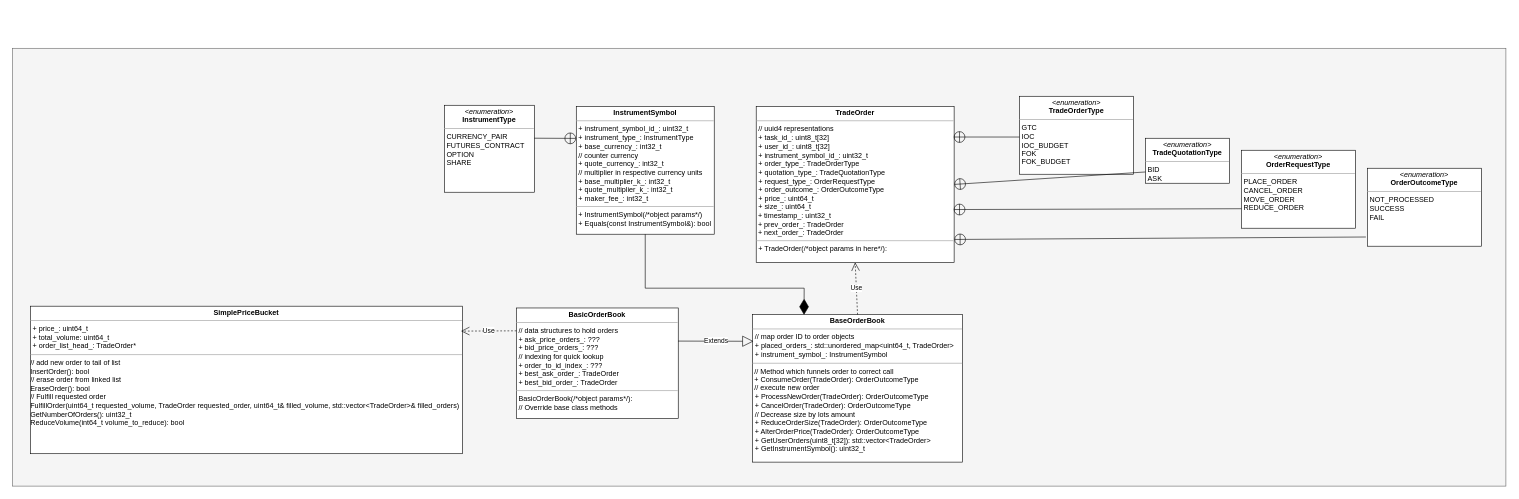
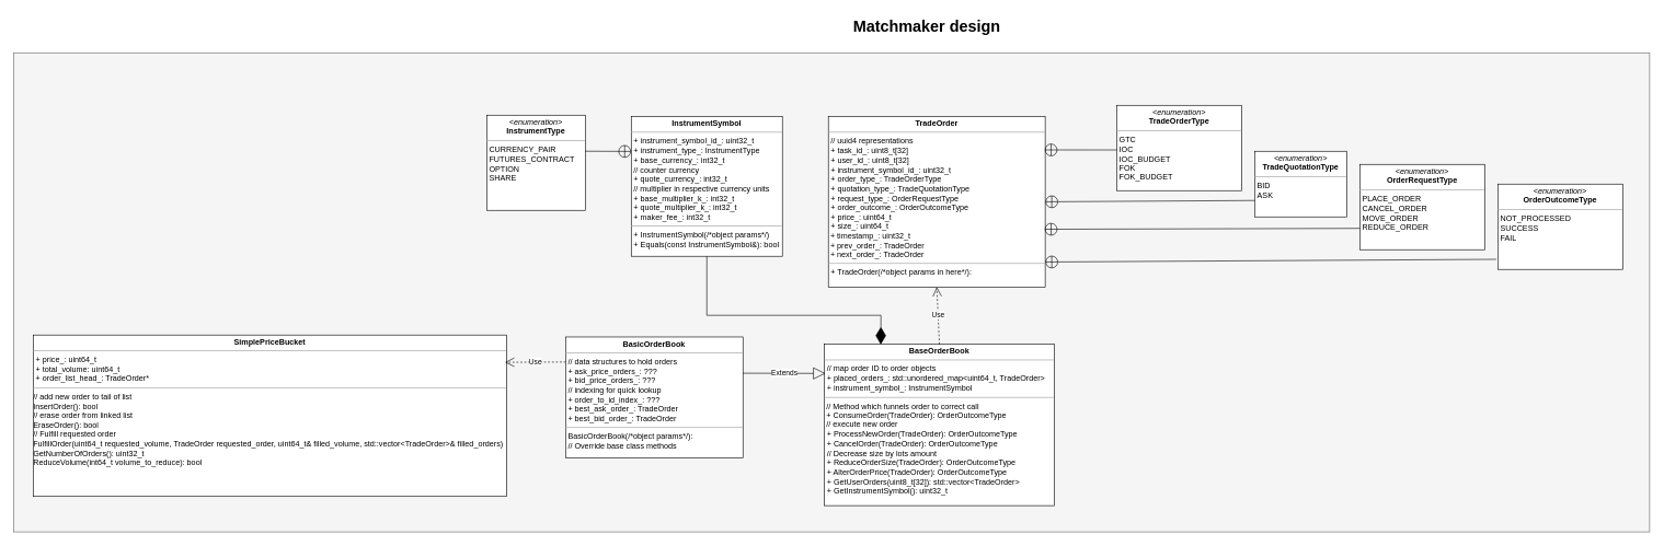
  <mxCell id="0" />
  <mxCell id="1" parent="0" />
  <mxCell id="2" value="" style="rounded=0;whiteSpace=wrap;html=1;fillColor=#f5f5f5;fontColor=#333333;strokeColor=#666666;" parent="1" vertex="1"><mxGeometry x="20" y="80" width="2490" height="730" as="geometry" /></mxCell>
  <mxCell id="3" value="&lt;p style=&quot;margin:0px;margin-top:4px;text-align:center;&quot;&gt;&lt;i&gt;&amp;lt;enumeration&amp;gt;&lt;/i&gt;&lt;br&gt;&lt;b&gt;OrderRequestType&lt;/b&gt;&lt;/p&gt;&lt;hr size=&quot;1&quot;&gt;&lt;p style=&quot;margin:0px;margin-left:4px;&quot;&gt;&lt;span style=&quot;background-color: initial;&quot;&gt;PLACE_ORDER&lt;/span&gt;&lt;br&gt;&lt;/p&gt;&lt;p style=&quot;margin:0px;margin-left:4px;&quot;&gt;CANCEL_ORDER&lt;/p&gt;&lt;p style=&quot;margin:0px;margin-left:4px;&quot;&gt;MOVE_ORDER&lt;/p&gt;&lt;p style=&quot;margin:0px;margin-left:4px;&quot;&gt;REDUCE_ORDER&lt;/p&gt;&lt;p style=&quot;margin:0px;margin-left:4px;&quot;&gt;&lt;br&gt;&lt;/p&gt;" style="verticalAlign=top;align=left;overflow=fill;fontSize=12;fontFamily=Helvetica;html=1;" parent="1" vertex="1"><mxGeometry x="2069" y="250" width="190" height="130" as="geometry" /></mxCell>
  <mxCell id="4" value="&lt;p style=&quot;margin:0px;margin-top:4px;text-align:center;&quot;&gt;&lt;i&gt;&amp;lt;enumeration&amp;gt;&lt;/i&gt;&lt;br&gt;&lt;b&gt;TradeOrderType&lt;/b&gt;&lt;/p&gt;&lt;hr size=&quot;1&quot;&gt;&lt;p style=&quot;margin:0px;margin-left:4px;&quot;&gt;&lt;span style=&quot;background-color: initial;&quot;&gt;GTC&lt;/span&gt;&lt;br&gt;&lt;/p&gt;&lt;p style=&quot;margin:0px;margin-left:4px;&quot;&gt;IOC&lt;/p&gt;&lt;p style=&quot;margin:0px;margin-left:4px;&quot;&gt;IOC_BUDGET&lt;/p&gt;&lt;p style=&quot;margin:0px;margin-left:4px;&quot;&gt;FOK&lt;/p&gt;&lt;p style=&quot;margin:0px;margin-left:4px;&quot;&gt;FOK_BUDGET&lt;/p&gt;" style="verticalAlign=top;align=left;overflow=fill;fontSize=12;fontFamily=Helvetica;html=1;" parent="1" vertex="1"><mxGeometry x="1699" y="160" width="190" height="130" as="geometry" /></mxCell>
  <mxCell id="5" value="&lt;p style=&quot;margin:0px;margin-top:4px;text-align:center;&quot;&gt;&lt;b&gt;TradeOrder&lt;/b&gt;&lt;/p&gt;&lt;hr size=&quot;1&quot;&gt;&lt;p style=&quot;margin:0px;margin-left:4px;&quot;&gt;// uuid4 representations&lt;/p&gt;&lt;p style=&quot;margin:0px;margin-left:4px;&quot;&gt;+ task_id_: uint8_t[32]&lt;/p&gt;&lt;p style=&quot;margin:0px;margin-left:4px;&quot;&gt;+ user_id_: uint8_t[32]&lt;/p&gt;&lt;p style=&quot;margin:0px;margin-left:4px;&quot;&gt;&lt;span style=&quot;background-color: initial;&quot;&gt;+ instrument_symbol_id_: uint32_t&lt;/span&gt;&lt;/p&gt;&lt;p style=&quot;margin:0px;margin-left:4px;&quot;&gt;+ order_type_: TradeOrderType&lt;/p&gt;&lt;p style=&quot;margin:0px;margin-left:4px;&quot;&gt;+ quotation_type_: TradeQuotationType&lt;/p&gt;&lt;p style=&quot;margin:0px;margin-left:4px;&quot;&gt;+ request_type_: OrderRequestType&lt;/p&gt;&lt;p style=&quot;margin:0px;margin-left:4px;&quot;&gt;+ order_outcome_: OrderOutcomeType&lt;/p&gt;&lt;p style=&quot;margin:0px;margin-left:4px;&quot;&gt;+ price_: uint64_t&lt;/p&gt;&lt;p style=&quot;margin:0px;margin-left:4px;&quot;&gt;+ size_: uint64_t&lt;/p&gt;&amp;nbsp;+ timestamp_: uint32_t&lt;br&gt;&amp;nbsp;+ prev_order_: TradeOrder&lt;br&gt;&amp;nbsp;+ next_order_: TradeOrder&lt;br&gt;&lt;hr size=&quot;1&quot;&gt;&lt;p style=&quot;margin:0px;margin-left:4px;&quot;&gt;+ TradeOrder(/*object params in here*/):&amp;nbsp;&lt;/p&gt;&lt;p style=&quot;margin:0px;margin-left:4px;&quot;&gt;&lt;br&gt;&lt;/p&gt;" style="verticalAlign=top;align=left;overflow=fill;fontSize=12;fontFamily=Helvetica;html=1;" parent="1" vertex="1"><mxGeometry x="1260" y="177" width="330" height="260" as="geometry" /></mxCell>
  <mxCell id="6" value="&lt;p style=&quot;margin:0px;margin-top:4px;text-align:center;&quot;&gt;&lt;i&gt;&amp;lt;enumeration&amp;gt;&lt;/i&gt;&lt;br&gt;&lt;b&gt;OrderOutcomeType&lt;/b&gt;&lt;/p&gt;&lt;hr size=&quot;1&quot;&gt;&lt;p style=&quot;margin:0px;margin-left:4px;&quot;&gt;NOT_PROCESSED&lt;/p&gt;&lt;p style=&quot;margin:0px;margin-left:4px;&quot;&gt;SUCCESS&lt;/p&gt;&lt;p style=&quot;margin:0px;margin-left:4px;&quot;&gt;FAIL&lt;/p&gt;&lt;p style=&quot;margin:0px;margin-left:4px;&quot;&gt;&lt;br&gt;&lt;/p&gt;" style="verticalAlign=top;align=left;overflow=fill;fontSize=12;fontFamily=Helvetica;html=1;" parent="1" vertex="1"><mxGeometry x="2279" y="280" width="190" height="130" as="geometry" /></mxCell>
- <mxCell id="7" value="&lt;p style=&quot;margin:0px;margin-top:4px;text-align:center;&quot;&gt;&lt;i&gt;&amp;lt;enumeration&amp;gt;&lt;/i&gt;&lt;br&gt;&lt;b&gt;TradeQuotationType&lt;/b&gt;&lt;/p&gt;&lt;hr size=&quot;1&quot;&gt;&lt;p style=&quot;margin:0px;margin-left:4px;&quot;&gt;&lt;span style=&quot;background-color: initial;&quot;&gt;BID&lt;/span&gt;&lt;br&gt;&lt;/p&gt;&lt;p style=&quot;margin:0px;margin-left:4px;&quot;&gt;ASK&lt;/p&gt;" style="verticalAlign=top;align=left;overflow=fill;fontSize=12;fontFamily=Helvetica;html=1;" parent="1" vertex="1"><mxGeometry x="1909" y="230" width="140" height="75" as="geometry" /></mxCell>
+ <mxCell id="7" value="&lt;p style=&quot;margin:0px;margin-top:4px;text-align:center;&quot;&gt;&lt;i&gt;&amp;lt;enumeration&amp;gt;&lt;/i&gt;&lt;br&gt;&lt;b&gt;TradeQuotationType&lt;/b&gt;&lt;/p&gt;&lt;hr size=&quot;1&quot;&gt;&lt;p style=&quot;margin:0px;margin-left:4px;&quot;&gt;&lt;span style=&quot;background-color: initial;&quot;&gt;BID&lt;/span&gt;&lt;br&gt;&lt;/p&gt;&lt;p style=&quot;margin:0px;margin-left:4px;&quot;&gt;ASK&lt;/p&gt;" style="verticalAlign=top;align=left;overflow=fill;fontSize=12;fontFamily=Helvetica;html=1;" parent="1" vertex="1"><mxGeometry x="1909" y="230" width="140" height="100" as="geometry" /></mxCell>
  <mxCell id="8" value="" style="endArrow=circlePlus;startArrow=none;endFill=0;startFill=0;endSize=8;html=1;labelBackgroundColor=none;rounded=0;entryX=0.997;entryY=0.196;entryDx=0;entryDy=0;entryPerimeter=0;" parent="1" target="5" edge="1"><mxGeometry width="160" relative="1" as="geometry"><mxPoint x="1699" y="228" as="sourcePoint" /><mxPoint x="1499" y="230" as="targetPoint" /></mxGeometry></mxCell>
  <mxCell id="9" value="" style="endArrow=circlePlus;startArrow=none;endFill=0;startFill=0;endSize=8;html=1;labelBackgroundColor=none;rounded=0;exitX=0;exitY=0.75;exitDx=0;exitDy=0;entryX=1;entryY=0.5;entryDx=0;entryDy=0;" parent="1" source="7" target="5" edge="1"><mxGeometry width="160" relative="1" as="geometry"><mxPoint x="1699" y="300.94" as="sourcePoint" /><mxPoint x="1499" y="300" as="targetPoint" /></mxGeometry></mxCell>
  <mxCell id="10" value="" style="endArrow=circlePlus;startArrow=none;endFill=0;startFill=0;endSize=8;html=1;labelBackgroundColor=none;rounded=0;exitX=0;exitY=0.75;exitDx=0;exitDy=0;entryX=0.997;entryY=0.661;entryDx=0;entryDy=0;entryPerimeter=0;" parent="1" source="3" target="5" edge="1"><mxGeometry width="160" relative="1" as="geometry"><mxPoint x="1919" y="315" as="sourcePoint" /><mxPoint x="1509" y="310" as="targetPoint" /></mxGeometry></mxCell>
  <mxCell id="11" value="" style="endArrow=circlePlus;startArrow=none;endFill=0;startFill=0;endSize=8;html=1;labelBackgroundColor=none;rounded=0;exitX=-0.013;exitY=0.882;exitDx=0;exitDy=0;entryX=1;entryY=0.853;entryDx=0;entryDy=0;entryPerimeter=0;exitPerimeter=0;" parent="1" source="6" target="5" edge="1"><mxGeometry width="160" relative="1" as="geometry"><mxPoint x="1929" y="325" as="sourcePoint" /><mxPoint x="1519" y="320" as="targetPoint" /></mxGeometry></mxCell>
  <mxCell id="12" value="&lt;p style=&quot;margin:0px;margin-top:4px;text-align:center;&quot;&gt;&lt;b&gt;BaseOrderBook&lt;/b&gt;&lt;/p&gt;&lt;hr size=&quot;1&quot;&gt;&lt;p style=&quot;border-color: var(--border-color); margin: 0px 0px 0px 4px;&quot;&gt;// map order ID to order objects&lt;/p&gt;&lt;p style=&quot;border-color: var(--border-color); margin: 0px 0px 0px 4px;&quot;&gt;&lt;span style=&quot;background-color: initial;&quot;&gt;+ placed_orders_: std::unordered_map&amp;lt;uint64_t, TradeOrder&amp;gt;&lt;/span&gt;&lt;br&gt;&lt;/p&gt;&lt;p style=&quot;border-color: var(--border-color); margin: 0px 0px 0px 4px;&quot;&gt;+ instrument_symbol_: InstrumentSymbol&lt;/p&gt;&lt;hr size=&quot;1&quot;&gt;&amp;nbsp;// Method which funnels order to correct call&lt;br&gt;&amp;nbsp;+ ConsumeOrder(TradeOrder): OrderOutcomeType&lt;br&gt;&amp;nbsp;// execute new order&lt;br&gt;&lt;p style=&quot;margin:0px;margin-left:4px;&quot;&gt;+ ProcessNewOrder(TradeOrder): OrderOutcomeType&lt;/p&gt;&lt;p style=&quot;margin:0px;margin-left:4px;&quot;&gt;+ CancelOrder(TradeOrder): OrderOutcomeType&lt;/p&gt;&lt;p style=&quot;margin:0px;margin-left:4px;&quot;&gt;// Decrease size by lots amount&lt;/p&gt;&lt;p style=&quot;margin:0px;margin-left:4px;&quot;&gt;+ ReduceOrderSize(TradeOrder): OrderOutcomeType&lt;/p&gt;&lt;p style=&quot;margin:0px;margin-left:4px;&quot;&gt;&lt;span style=&quot;background-color: initial;&quot;&gt;+ AlterOrderPrice(TradeOrder): OrderOutcomeType&lt;/span&gt;&lt;br&gt;&lt;/p&gt;&lt;p style=&quot;margin:0px;margin-left:4px;&quot;&gt;&lt;span style=&quot;background-color: initial;&quot;&gt;+ GetUserOrders(uint8_t[32]): std::vector&amp;lt;TradeOrder&amp;gt;&lt;/span&gt;&lt;/p&gt;&lt;p style=&quot;margin:0px;margin-left:4px;&quot;&gt;&lt;span style=&quot;background-color: initial;&quot;&gt;+ GetInstrumentSymbol(): uint32_t&lt;/span&gt;&lt;/p&gt;" style="verticalAlign=top;align=left;overflow=fill;fontSize=12;fontFamily=Helvetica;html=1;" parent="1" vertex="1"><mxGeometry x="1254" y="524" width="350" height="246" as="geometry" /></mxCell>
  <mxCell id="13" value="&lt;p style=&quot;margin:0px;margin-top:4px;text-align:center;&quot;&gt;&lt;b&gt;InstrumentSymbol&lt;/b&gt;&lt;/p&gt;&lt;hr size=&quot;1&quot;&gt;&lt;p style=&quot;margin:0px;margin-left:4px;&quot;&gt;+ instrument_symbol_id_: uint32_t&lt;/p&gt;&lt;p style=&quot;margin:0px;margin-left:4px;&quot;&gt;+ instrument_type_: InstrumentType&lt;/p&gt;&lt;p style=&quot;margin:0px;margin-left:4px;&quot;&gt;+ base_currency_: int32_t&lt;/p&gt;&lt;p style=&quot;margin:0px;margin-left:4px;&quot;&gt;// counter currency&lt;/p&gt;&lt;p style=&quot;margin:0px;margin-left:4px;&quot;&gt;+ quote_currency_: int32_t&lt;/p&gt;&lt;p style=&quot;margin:0px;margin-left:4px;&quot;&gt;// multiplier in respective currency units&lt;/p&gt;&lt;p style=&quot;margin:0px;margin-left:4px;&quot;&gt;+ base_multiplier_k_: int32_t&lt;/p&gt;&lt;p style=&quot;margin:0px;margin-left:4px;&quot;&gt;+ quote_multiplier_k_: int32_t&lt;/p&gt;&lt;p style=&quot;margin:0px;margin-left:4px;&quot;&gt;+ maker_fee_: int32_t&lt;/p&gt;&lt;hr size=&quot;1&quot;&gt;&lt;p style=&quot;margin:0px;margin-left:4px;&quot;&gt;+ InstrumentSymbol(/*object params*/)&lt;/p&gt;&lt;p style=&quot;margin:0px;margin-left:4px;&quot;&gt;+ Equals(const InstrumentSymbol&amp;amp;): bool&lt;/p&gt;" style="verticalAlign=top;align=left;overflow=fill;fontSize=12;fontFamily=Helvetica;html=1;" parent="1" vertex="1"><mxGeometry y="177" width="230" height="213" as="geometry" x="960" /></mxCell>
  <mxCell id="14" value="&lt;p style=&quot;margin:0px;margin-top:4px;text-align:center;&quot;&gt;&lt;i&gt;&amp;lt;enumeration&amp;gt;&lt;/i&gt;&lt;br&gt;&lt;b&gt;InstrumentType&lt;/b&gt;&lt;/p&gt;&lt;hr size=&quot;1&quot;&gt;&lt;p style=&quot;margin:0px;margin-left:4px;&quot;&gt;&lt;span style=&quot;background-color: initial;&quot;&gt;CURRENCY_PAIR&lt;/span&gt;&lt;br&gt;&lt;/p&gt;&lt;p style=&quot;margin:0px;margin-left:4px;&quot;&gt;FUTURES_CONTRACT&lt;/p&gt;&lt;p style=&quot;margin:0px;margin-left:4px;&quot;&gt;OPTION&lt;/p&gt;&lt;p style=&quot;margin:0px;margin-left:4px;&quot;&gt;SHARE&lt;/p&gt;&lt;p style=&quot;margin:0px;margin-left:4px;&quot;&gt;&lt;br&gt;&lt;/p&gt;" style="verticalAlign=top;align=left;overflow=fill;fontSize=12;fontFamily=Helvetica;html=1;" parent="1" vertex="1"><mxGeometry x="740" y="175" width="150" height="145" as="geometry" /></mxCell>
  <mxCell id="15" value="" style="endArrow=circlePlus;startArrow=none;endFill=0;startFill=0;endSize=8;html=1;labelBackgroundColor=none;rounded=0;entryX=0;entryY=0.25;entryDx=0;entryDy=0;exitX=1;exitY=0.379;exitDx=0;exitDy=0;exitPerimeter=0;" parent="1" source="14" target="13" edge="1"><mxGeometry width="160" relative="1" as="geometry"><mxPoint x="900" y="230" as="sourcePoint" /><mxPoint x="930" y="260" as="targetPoint" /></mxGeometry></mxCell>
  <mxCell id="16" value="&lt;p style=&quot;margin:0px;margin-top:4px;text-align:center;&quot;&gt;&lt;b&gt;BasicOrderBook&lt;/b&gt;&lt;/p&gt;&lt;hr size=&quot;1&quot;&gt;&lt;p style=&quot;margin:0px;margin-left:4px;&quot;&gt;// data structures to hold orders&lt;/p&gt;&lt;p style=&quot;margin:0px;margin-left:4px;&quot;&gt;+ ask_price_orders_: ???&lt;/p&gt;&lt;p style=&quot;margin:0px;margin-left:4px;&quot;&gt;+ bid_price_orders_: ???&lt;/p&gt;&lt;p style=&quot;margin:0px;margin-left:4px;&quot;&gt;// indexing for quick lookup&lt;/p&gt;&lt;p style=&quot;margin:0px;margin-left:4px;&quot;&gt;+ order_to_id_index_: ???&lt;/p&gt;&lt;p style=&quot;margin:0px;margin-left:4px;&quot;&gt;+ best_ask_order_: TradeOrder&lt;/p&gt;&lt;p style=&quot;margin:0px;margin-left:4px;&quot;&gt;+ best_bid_order_: TradeOrder&lt;/p&gt;&lt;hr size=&quot;1&quot;&gt;&lt;p style=&quot;margin:0px;margin-left:4px;&quot;&gt;BasicOrderBook(/*object params*/):&lt;/p&gt;&lt;p style=&quot;margin:0px;margin-left:4px;&quot;&gt;// Override base class methods&lt;/p&gt;" style="verticalAlign=top;align=left;overflow=fill;fontSize=12;fontFamily=Helvetica;html=1;" parent="1" vertex="1"><mxGeometry x="860" y="513" width="270" height="184" as="geometry" /></mxCell>
  <mxCell id="17" value="Extends" style="endArrow=block;endSize=16;endFill=0;html=1;rounded=0;entryX=0.004;entryY=0.181;entryDx=0;entryDy=0;entryPerimeter=0;exitX=0.999;exitY=0.3;exitDx=0;exitDy=0;exitPerimeter=0;" parent="1" source="16" target="12" edge="1"><mxGeometry width="160" relative="1" as="geometry"><mxPoint x="1150" y="566" as="sourcePoint" /><mxPoint x="1370" y="524" as="targetPoint" /></mxGeometry></mxCell>
  <mxCell id="18" value="Use" style="endArrow=open;endSize=12;dashed=1;html=1;rounded=0;entryX=0.5;entryY=1;entryDx=0;entryDy=0;exitX=0.5;exitY=0;exitDx=0;exitDy=0;" parent="1" source="12" target="5" edge="1"><mxGeometry width="160" relative="1" as="geometry"><mxPoint x="1430" y="430" as="sourcePoint" /><mxPoint x="1590" y="430" as="targetPoint" /></mxGeometry></mxCell>
  <mxCell id="19" value="" style="endArrow=diamondThin;endFill=1;endSize=24;html=1;rounded=0;exitX=0.5;exitY=1;exitDx=0;exitDy=0;entryX=0.245;entryY=0.002;entryDx=0;entryDy=0;entryPerimeter=0;" parent="1" source="13" target="12" edge="1"><mxGeometry width="160" relative="1" as="geometry"><mxPoint x="1320" y="320" as="sourcePoint" /><mxPoint x="1340" y="520" as="targetPoint" /><Array as="points"><mxPoint x="1075" y="480" /><mxPoint x="1340" y="480" /></Array></mxGeometry></mxCell>
+ <mxCell id="20" value="&lt;h1 style=&quot;&quot;&gt;&lt;span style=&quot;background-color: initial;&quot;&gt;Matchmaker design&lt;/span&gt;&lt;br&gt;&lt;/h1&gt;" style="text;html=1;strokeColor=none;fillColor=none;spacing=5;spacingTop=-20;whiteSpace=wrap;overflow=hidden;rounded=0;align=center;" parent="1" vertex="1"><mxGeometry x="1195" y="20" width="430" height="40" as="geometry" /></mxCell>
  <mxCell id="21" value="&lt;p style=&quot;margin:0px;margin-top:4px;text-align:center;&quot;&gt;&lt;b&gt;SimplePriceBucket&lt;/b&gt;&lt;/p&gt;&lt;hr size=&quot;1&quot;&gt;&lt;p style=&quot;border-color: var(--border-color); margin: 0px 0px 0px 4px;&quot;&gt;+ price_: uint64_t&lt;/p&gt;&lt;p style=&quot;border-color: var(--border-color); margin: 0px 0px 0px 4px;&quot;&gt;+ total_volume: uint64_t&lt;/p&gt;&lt;p style=&quot;border-color: var(--border-color); margin: 0px 0px 0px 4px;&quot;&gt;+ order_list_head_: TradeOrder*&lt;/p&gt;&lt;hr size=&quot;1&quot;&gt;// add new order to tail of list&lt;br&gt;InsertOrder(): bool&lt;br&gt;// erase order from linked list&lt;br&gt;EraseOrder(): bool&lt;br&gt;// Fulfill requested order&lt;br&gt;FulfillOrder(uint64_t requested_volume, TradeOrder requested_order, uint64_t&amp;amp; filled_volume, std::vector&amp;lt;TradeOrder&amp;gt;&amp;amp; filled_orders)&lt;br&gt;GetNumberOfOrders(): uint32_t&lt;br&gt;ReduceVolume(int64_t volume_to_reduce): bool" style="verticalAlign=top;align=left;overflow=fill;fontSize=12;fontFamily=Helvetica;html=1;" vertex="1" parent="1"><mxGeometry x="50" y="510" width="720" height="246" as="geometry" /></mxCell>
  <mxCell id="22" value="Use" style="endArrow=open;endSize=12;dashed=1;html=1;rounded=0;exitX=0.001;exitY=0.207;exitDx=0;exitDy=0;exitPerimeter=0;entryX=0.997;entryY=0.169;entryDx=0;entryDy=0;entryPerimeter=0;" edge="1" parent="1" source="16" target="21"><mxGeometry width="160" relative="1" as="geometry"><mxPoint x="800" y="637" as="sourcePoint" /><mxPoint x="770" y="550" as="targetPoint" /></mxGeometry></mxCell>
